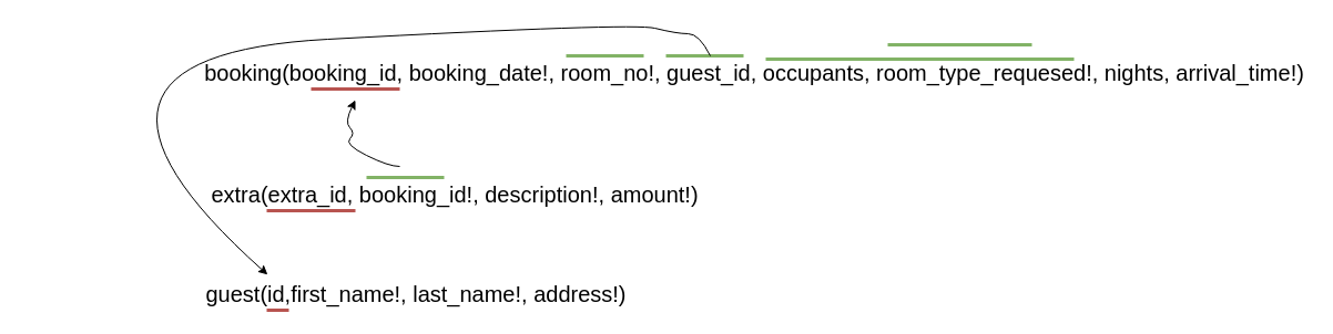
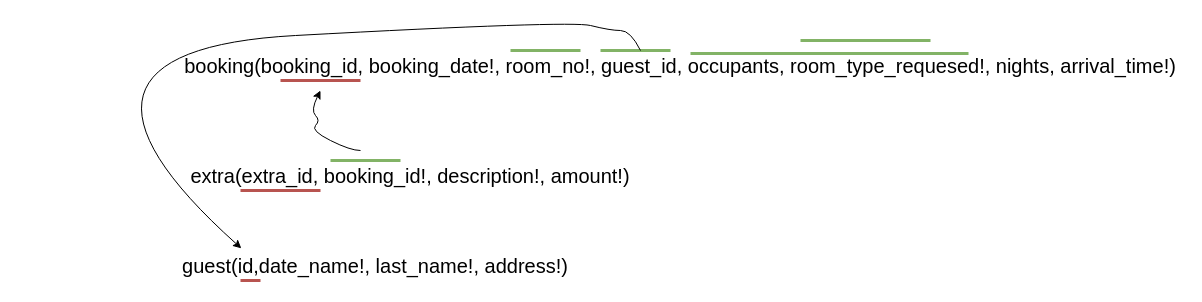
  <mxCell id="0" />
  <mxCell id="1" parent="0" />
  <mxCell id="2" value="&lt;font style=&quot;font-size: 20px;&quot;&gt;extra(extra_id, booking_id!, description!, amount!)&lt;/font&gt;" style="text;html=1;align=center;verticalAlign=middle;whiteSpace=wrap;rounded=0;" vertex="1" parent="1"><mxGeometry x="180" y="160" width="460" height="30" as="geometry" /></mxCell>
  <mxCell id="3" value="&lt;font style=&quot;font-size: 20px;&quot;&gt;booking(booking_id, booking_date!, room_no!, guest_id, occupants, room_type_requesed!, nights, arrival_time!)&lt;/font&gt;" style="text;html=1;align=center;verticalAlign=middle;whiteSpace=wrap;rounded=0;" vertex="1" parent="1"><mxGeometry x="180" y="50" width="1000" height="30" as="geometry" /></mxCell>
  <mxCell id="4" value="" style="shape=link;html=1;rounded=0;fillColor=#f8cecc;strokeColor=#b85450;width=0;strokeWidth=2;" edge="1" parent="1"><mxGeometry width="100" relative="1" as="geometry"><mxPoint x="240" y="190" as="sourcePoint" /><mxPoint x="320" y="190" as="targetPoint" /></mxGeometry></mxCell>
  <mxCell id="5" value="" style="shape=link;html=1;rounded=0;fillColor=#d5e8d4;strokeColor=#82b366;width=0;strokeWidth=2;" edge="1" parent="1"><mxGeometry width="100" relative="1" as="geometry"><mxPoint x="330" y="160" as="sourcePoint" /><mxPoint x="400" y="160" as="targetPoint" /></mxGeometry></mxCell>
  <mxCell id="6" value="" style="shape=link;html=1;rounded=0;fillColor=#d5e8d4;strokeColor=#82b366;width=0;strokeWidth=2;" edge="1" parent="1"><mxGeometry width="100" relative="1" as="geometry"><mxPoint x="600" y="50" as="sourcePoint" /><mxPoint x="670" y="50" as="targetPoint" /></mxGeometry></mxCell>
  <mxCell id="7" value="" style="shape=link;html=1;rounded=0;fillColor=#d5e8d4;strokeColor=#82b366;width=0;exitX=0.51;exitY=0.1;exitDx=0;exitDy=0;exitPerimeter=0;entryX=0.788;entryY=0.1;entryDx=0;entryDy=0;entryPerimeter=0;strokeWidth=2;" edge="1" parent="1" source="3" target="3"><mxGeometry width="100" relative="1" as="geometry"><mxPoint x="850" y="50" as="sourcePoint" /><mxPoint x="920" y="50" as="targetPoint" /></mxGeometry></mxCell>
  <mxCell id="8" value="" style="shape=link;html=1;rounded=0;fillColor=#d5e8d4;strokeColor=#82b366;width=0;strokeWidth=2;" edge="1" parent="1" source="10"><mxGeometry width="100" relative="1" as="geometry"><mxPoint x="240" y="250" as="sourcePoint" /><mxPoint x="260" y="250" as="targetPoint" /></mxGeometry></mxCell>
  <mxCell id="9" value="" style="shape=link;html=1;rounded=0;fillColor=#d5e8d4;strokeColor=#82b366;width=0;strokeWidth=2;" edge="1" parent="1" target="10"><mxGeometry width="100" relative="1" as="geometry"><mxPoint x="240" y="250" as="sourcePoint" /><mxPoint x="260" y="250" as="targetPoint" /></mxGeometry></mxCell>
- <mxCell id="10" value="&lt;font style=&quot;font-size: 20px;&quot;&gt;guest(id,first_name!, last_name!, address!)&lt;/font&gt;" style="text;html=1;align=center;verticalAlign=middle;whiteSpace=wrap;rounded=0;" vertex="1" parent="1"><mxGeometry x="180" y="250" width="390" height="30" as="geometry" /></mxCell>
+ <mxCell id="10" value="&lt;font style=&quot;font-size: 20px;&quot;&gt;guest(id,date_name!, last_name!, address!)&lt;/font&gt;" style="text;html=1;align=center;verticalAlign=middle;whiteSpace=wrap;rounded=0;" vertex="1" parent="1"><mxGeometry x="180" y="250" width="390" height="30" as="geometry" /></mxCell>
  <mxCell id="11" value="" style="shape=link;html=1;rounded=0;fillColor=#f8cecc;strokeColor=#b85450;width=0;strokeWidth=2;" edge="1" parent="1"><mxGeometry width="100" relative="1" as="geometry"><mxPoint x="240" y="280" as="sourcePoint" /><mxPoint x="260" y="280" as="targetPoint" /></mxGeometry></mxCell>
  <mxCell id="12" value="" style="shape=link;html=1;rounded=0;fillColor=#f8cecc;strokeColor=#b85450;width=0;strokeWidth=2;" edge="1" parent="1"><mxGeometry width="100" relative="1" as="geometry"><mxPoint x="280" y="80" as="sourcePoint" /><mxPoint x="360" y="80" as="targetPoint" /><Array as="points"><mxPoint x="320" y="80" /></Array></mxGeometry></mxCell>
  <mxCell id="13" value="" style="curved=1;endArrow=classic;html=1;rounded=0;" edge="1" parent="1"><mxGeometry width="50" height="50" relative="1" as="geometry"><mxPoint x="360" y="150" as="sourcePoint" /><mxPoint x="320" y="90" as="targetPoint" /><Array as="points"><mxPoint x="350" y="150" /><mxPoint x="310" y="130" /><mxPoint x="320" y="120" /><mxPoint x="310" y="110" /></Array></mxGeometry></mxCell>
  <mxCell id="14" value="" style="shape=link;html=1;rounded=0;fillColor=#d5e8d4;strokeColor=#82b366;width=0;strokeWidth=2;" edge="1" parent="1"><mxGeometry width="100" relative="1" as="geometry"><mxPoint x="510" y="50" as="sourcePoint" /><mxPoint x="580" y="50" as="targetPoint" /></mxGeometry></mxCell>
  <mxCell id="15" value="" style="shape=link;html=1;rounded=0;fillColor=#d5e8d4;strokeColor=#82b366;width=0;strokeWidth=2;" edge="1" parent="1"><mxGeometry width="100" relative="1" as="geometry"><mxPoint x="800" y="40" as="sourcePoint" /><mxPoint x="930" y="40" as="targetPoint" /></mxGeometry></mxCell>
  <mxCell id="16" value="" style="curved=1;endArrow=classic;html=1;rounded=0;entryX=0.156;entryY=-0.071;entryDx=0;entryDy=0;entryPerimeter=0;" edge="1" parent="1" target="10"><mxGeometry width="50" height="50" relative="1" as="geometry"><mxPoint x="640" y="50" as="sourcePoint" /><mxPoint x="259" y="250" as="targetPoint" /><Array as="points"><mxPoint x="630" y="30" /><mxPoint x="610" y="30" /><mxPoint x="570" y="20" /><mxPoint x="20" y="50" /></Array></mxGeometry></mxCell>
